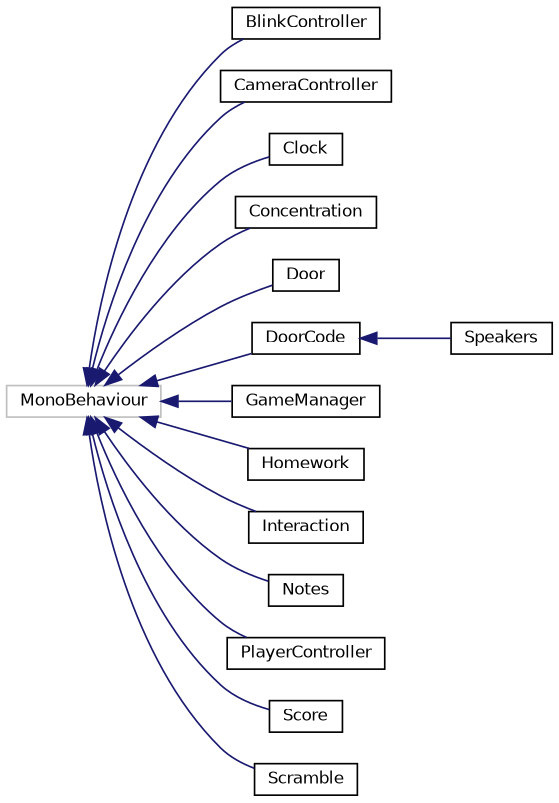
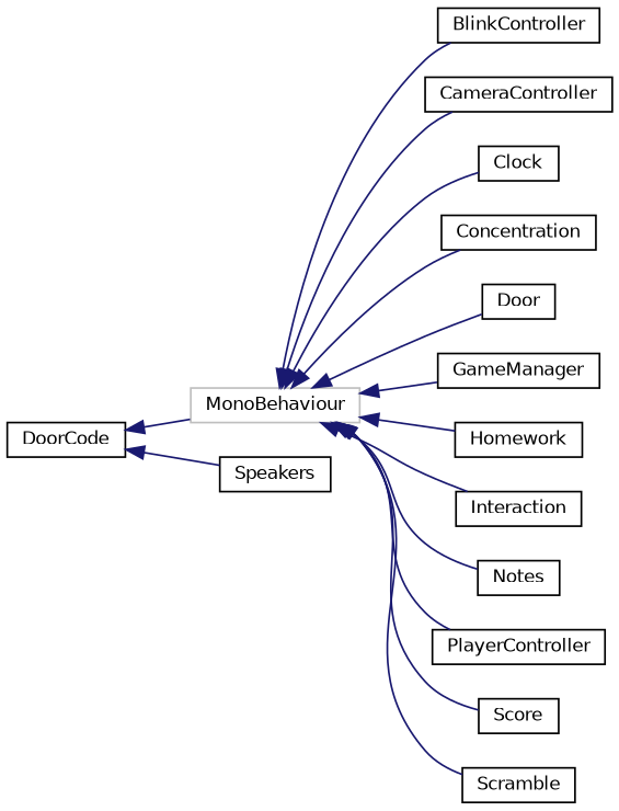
  digraph {
    rankdir=LR
    node [color=black fillcolor=white fontname=Helvetica fontsize=10 shape=record style=filled]
    edge [color=midnightblue dir=back fontname=Helvetica fontsize=10 labelfontname=Helvetica labelfontsize=10 style=solid]
    n1 [color=grey75 height=0.2 label=MonoBehaviour width=0.4]
    n2 [height=0.2 label=BlinkController width=0.4]
    n3 [height=0.2 label=CameraController width=0.4]
    n4 [height=0.2 label=Clock width=0.4]
    n5 [height=0.2 label=Concentration width=0.4]
    n6 [height=0.2 label=Door width=0.4]
    n7 [height=0.2 label=DoorCode width=0.4]
    n8 [height=0.2 label=GameManager width=0.4]
    n9 [height=0.2 label=Homework width=0.4]
    n10 [height=0.2 label=Interaction width=0.4]
    n11 [height=0.2 label=Notes width=0.4]
    n12 [height=0.2 label=PlayerController width=0.4]
    n13 [height=0.2 label=Score width=0.4]
    n14 [height=0.2 label=Scramble width=0.4]
    n15 [height=0.2 label=Speakers width=0.4]
    n1 -> n2
    n1 -> n3
    n1 -> n4
    n1 -> n5
    n1 -> n6
-   n1 -> n7
+   n7 -> n1
    n1 -> n8
    n1 -> n9
    n1 -> n10
    n1 -> n11
    n1 -> n12
    n1 -> n13
    n1 -> n14
    n7 -> n15
  }
